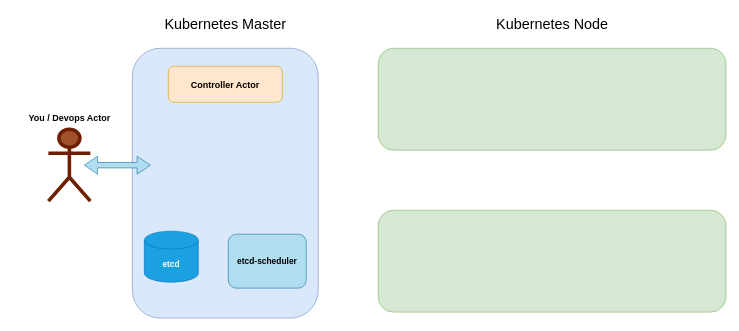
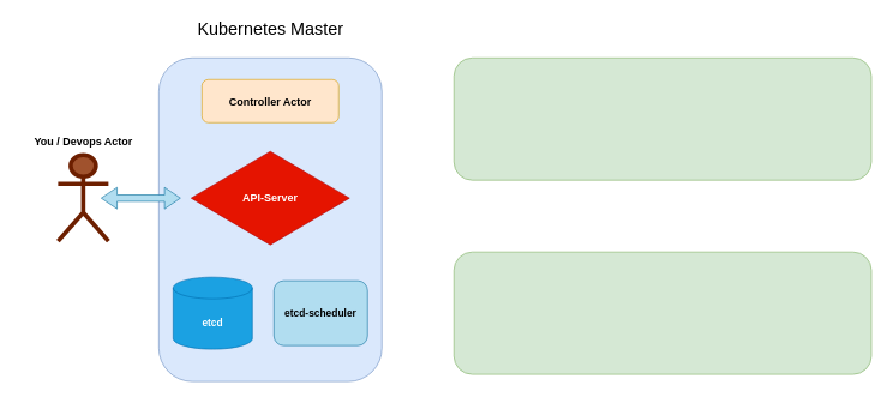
  <mxCell id="0" />
  <mxCell id="1" parent="0" />
  <mxCell id="2" value="" style="rounded=1;whiteSpace=wrap;html=1;fillColor=#dae8fc;strokeColor=#6c8ebf;" vertex="1" parent="1"><mxGeometry x="220" y="80" width="310" height="450" as="geometry" /></mxCell>
  <mxCell id="3" value="" style="rounded=1;whiteSpace=wrap;html=1;fillColor=#d5e8d4;strokeColor=#82b366;" vertex="1" parent="1"><mxGeometry x="630" y="80" width="580" height="170" as="geometry" /></mxCell>
  <mxCell id="4" value="&lt;font style=&quot;font-size: 24px;&quot;&gt;Kubernetes Master&lt;/font&gt;" style="text;html=1;align=center;verticalAlign=middle;resizable=0;points=[];autosize=1;strokeColor=none;fillColor=none;strokeWidth=6;" vertex="1" parent="1"><mxGeometry x="260" y="20" width="230" height="40" as="geometry" /></mxCell>
- <mxCell id="5" value="&lt;font style=&quot;font-size: 24px;&quot;&gt;Kubernetes Node&lt;/font&gt;" style="text;html=1;align=center;verticalAlign=middle;resizable=0;points=[];autosize=1;strokeColor=none;fillColor=none;strokeWidth=6;" vertex="1" parent="1"><mxGeometry x="815" y="20" width="210" height="40" as="geometry" /></mxCell>
- <mxCell id="6" value="&lt;font style=&quot;font-size: 14px;&quot;&gt;&lt;b&gt;etcd&lt;/b&gt;&lt;/font&gt;" style="shape=cylinder3;whiteSpace=wrap;html=1;boundedLbl=1;backgroundOutline=1;size=15;fillColor=#1ba1e2;fontColor=#ffffff;strokeColor=#006EAF;" vertex="1" parent="1"><mxGeometry x="240" y="385" width="90" height="85" as="geometry" /></mxCell>
+ <mxCell id="6" value="&lt;font style=&quot;font-size: 14px;&quot;&gt;&lt;b&gt;etcd&lt;/b&gt;&lt;/font&gt;" style="shape=cylinder3;whiteSpace=wrap;html=1;boundedLbl=1;backgroundOutline=1;size=15;fillColor=#1ba1e2;fontColor=#ffffff;strokeColor=#006EAF;" vertex="1" parent="1"><mxGeometry x="240" y="385" width="110" height="100" as="geometry" /></mxCell>
  <mxCell id="7" value="&lt;font style=&quot;font-size: 14px;&quot;&gt;&lt;b&gt;etcd-scheduler&lt;/b&gt;&lt;/font&gt;" style="rounded=1;whiteSpace=wrap;html=1;fillColor=#b1ddf0;strokeColor=#10739e;" vertex="1" parent="1"><mxGeometry x="380" y="390" width="130" height="90" as="geometry" /></mxCell>
+ <mxCell id="8" value="&lt;font style=&quot;font-size: 15px;&quot;&gt;&lt;b&gt;API-Server&lt;/b&gt;&lt;/font&gt;" style="rhombus;whiteSpace=wrap;html=1;fillColor=#e51400;fontColor=#ffffff;strokeColor=#B20000;" vertex="1" parent="1"><mxGeometry x="265" y="210" width="220" height="130" as="geometry" /></mxCell>
  <mxCell id="9" value="&lt;font style=&quot;font-size: 15px;&quot;&gt;&lt;b&gt;Controller Actor&lt;/b&gt;&lt;/font&gt;" style="rounded=1;whiteSpace=wrap;html=1;fillColor=#ffe6cc;strokeColor=#d79b00;" vertex="1" parent="1"><mxGeometry x="280" y="110" width="190" height="60" as="geometry" /></mxCell>
  <mxCell id="10" value="Actor" style="shape=umlActor;verticalLabelPosition=bottom;verticalAlign=top;html=1;outlineConnect=0;fillColor=#a0522d;fontColor=#ffffff;strokeColor=#6D1F00;strokeWidth=6;" vertex="1" parent="1"><mxGeometry x="80" y="215" width="70" height="120" as="geometry" /></mxCell>
  <mxCell id="11" value="&lt;font style=&quot;font-size: 15px;&quot;&gt;&lt;b&gt;You / Devops Actor&lt;/b&gt;&lt;/font&gt;" style="text;html=1;align=center;verticalAlign=middle;resizable=0;points=[];autosize=1;strokeColor=none;fillColor=none;" vertex="1" parent="1"><mxGeometry x="20" y="180" width="190" height="30" as="geometry" /></mxCell>
  <mxCell id="12" value="" style="shape=doubleArrow;whiteSpace=wrap;html=1;fillColor=#b1ddf0;strokeColor=#10739e;" vertex="1" parent="1"><mxGeometry x="140" y="260" width="110" height="30" as="geometry" /></mxCell>
  <mxCell id="13" value="" style="rounded=1;whiteSpace=wrap;html=1;fillColor=#d5e8d4;strokeColor=#82b366;" vertex="1" parent="1"><mxGeometry x="630" y="350" width="580" height="170" as="geometry" /></mxCell>
